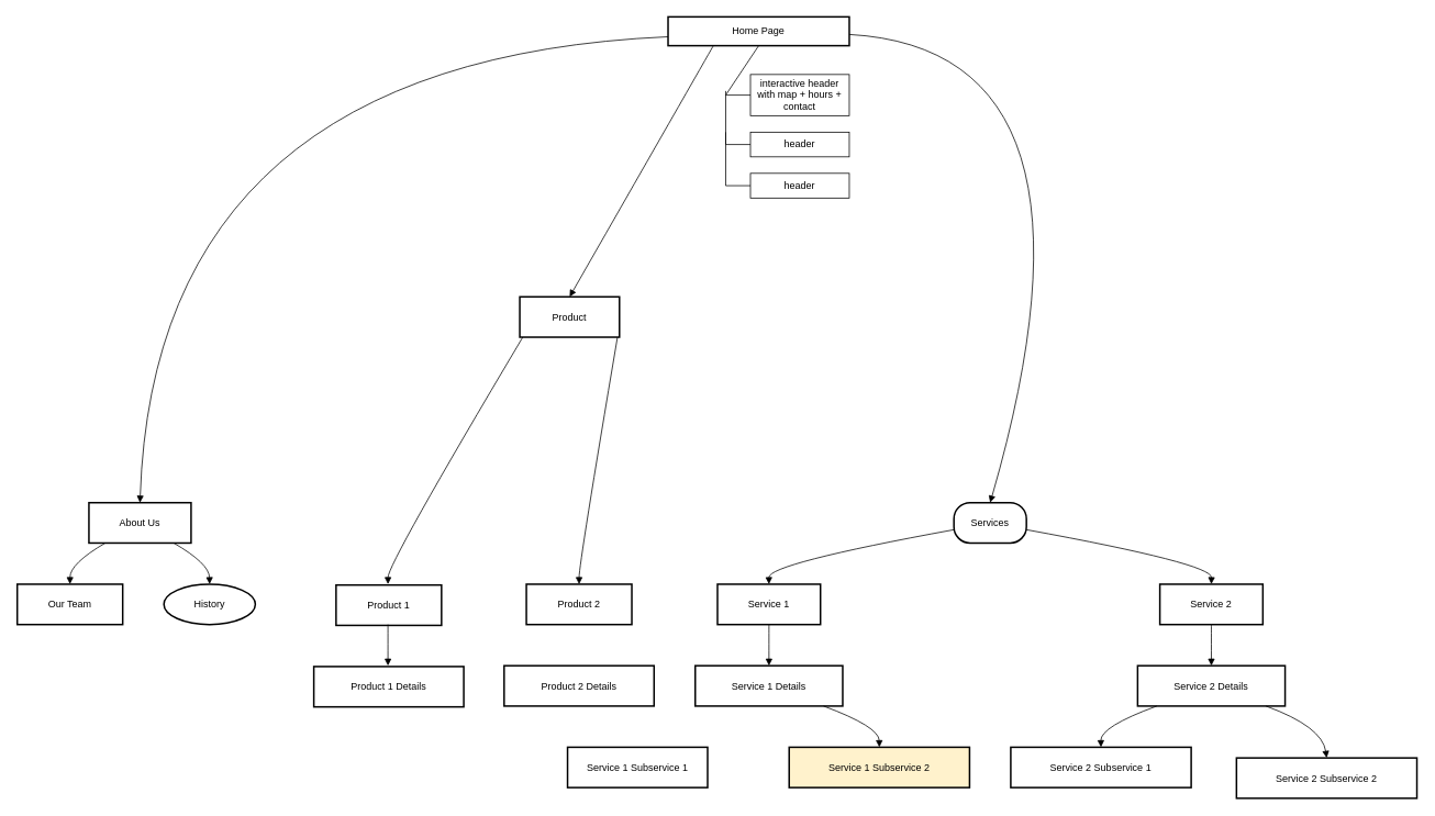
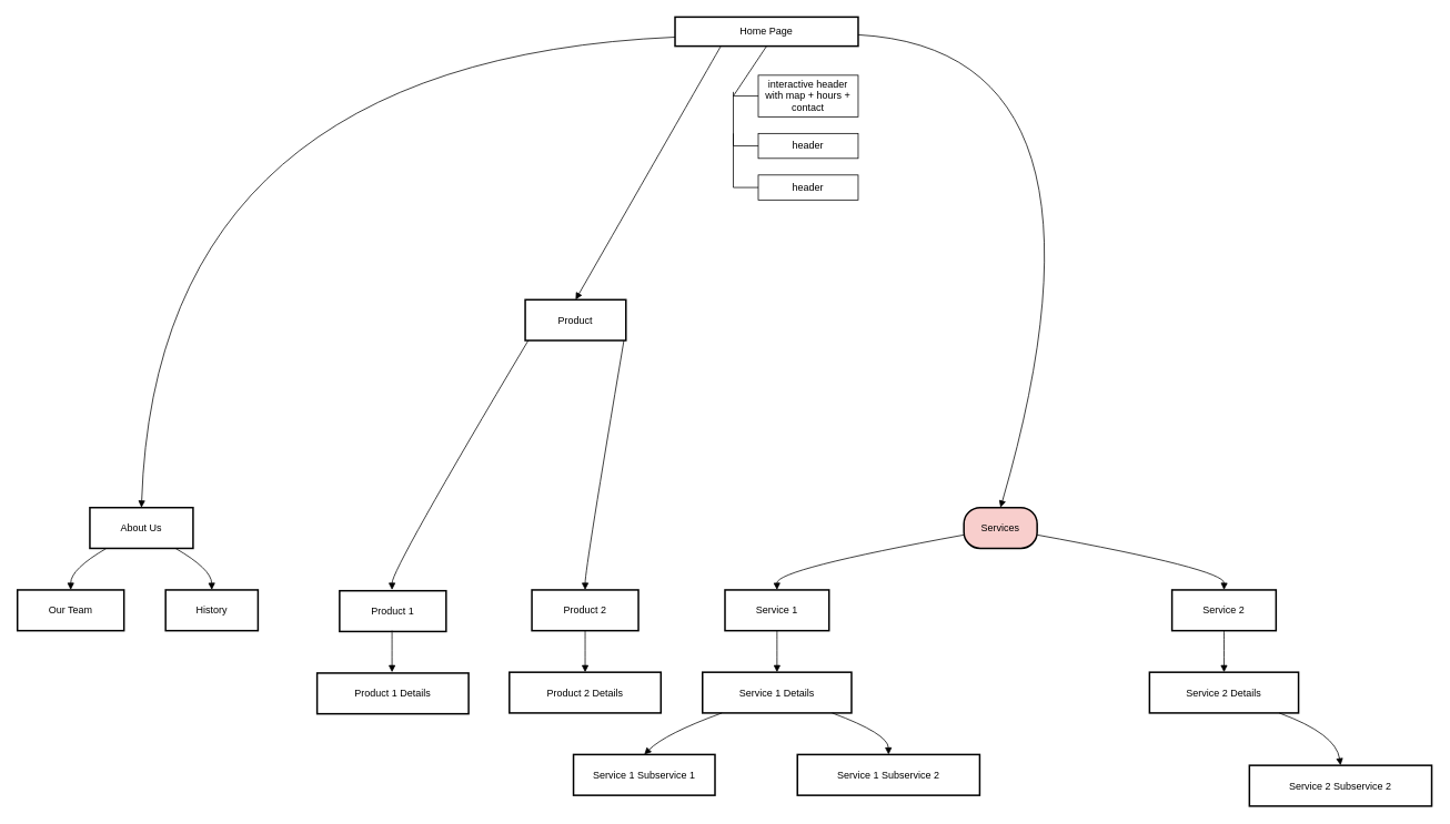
  <mxCell id="0" />
  <mxCell id="1" parent="0" />
  <mxCell id="2" value="Home Page" style="whiteSpace=wrap;strokeWidth=2;" parent="1" vertex="1"><mxGeometry x="810" y="20" width="220" height="35" as="geometry" /></mxCell>
  <mxCell id="3" value="About Us" style="whiteSpace=wrap;strokeWidth=2;" parent="1" vertex="1"><mxGeometry x="107" y="610" width="124" height="49" as="geometry" /></mxCell>
  <mxCell id="4" value="Product" style="whiteSpace=wrap;strokeWidth=2;" parent="1" vertex="1"><mxGeometry x="630" y="360" width="121" height="49" as="geometry" /></mxCell>
- <mxCell id="5" value="Services" style="rounded=1;arcSize=40;strokeWidth=2" parent="1" vertex="1"><mxGeometry x="1157" y="610" width="88" height="49" as="geometry" /></mxCell>
+ <mxCell id="5" value="Services" style="rounded=1;arcSize=40;strokeWidth=2;fillColor=#f8cecc;" parent="1" vertex="1"><mxGeometry x="1157" y="610" width="88" height="49" as="geometry" /></mxCell>
  <mxCell id="6" value="Our Team" style="whiteSpace=wrap;strokeWidth=2;" parent="1" vertex="1"><mxGeometry x="20" y="709" width="128" height="49" as="geometry" /></mxCell>
- <mxCell id="7" value="History" style="ellipse;whiteSpace=wrap;strokeWidth=2;" parent="1" vertex="1"><mxGeometry x="198" y="709" width="111" height="49" as="geometry" /></mxCell>
+ <mxCell id="7" value="History" style="whiteSpace=wrap;strokeWidth=2;" parent="1" vertex="1"><mxGeometry x="198" y="709" width="111" height="49" as="geometry" /></mxCell>
  <mxCell id="8" value="Product 1" style="whiteSpace=wrap;strokeWidth=2;" parent="1" vertex="1"><mxGeometry x="407" y="710" width="128" height="49" as="geometry" /></mxCell>
  <mxCell id="9" value="Product 2" style="whiteSpace=wrap;strokeWidth=2;" parent="1" vertex="1"><mxGeometry x="638" y="709" width="128" height="49" as="geometry" /></mxCell>
  <mxCell id="10" value="Service 1" style="whiteSpace=wrap;strokeWidth=2;" parent="1" vertex="1"><mxGeometry x="870" y="709" width="125" height="49" as="geometry" /></mxCell>
  <mxCell id="11" value="Service 2" style="whiteSpace=wrap;strokeWidth=2;" parent="1" vertex="1"><mxGeometry x="1407" y="709" width="125" height="49" as="geometry" /></mxCell>
  <mxCell id="12" value="Product 1 Details" style="whiteSpace=wrap;strokeWidth=2;" parent="1" vertex="1"><mxGeometry x="380" y="809" width="182" height="49" as="geometry" /></mxCell>
  <mxCell id="13" value="Product 2 Details" style="whiteSpace=wrap;strokeWidth=2;" parent="1" vertex="1"><mxGeometry x="611" y="808" width="182" height="49" as="geometry" /></mxCell>
  <mxCell id="14" value="Service 1 Details" style="whiteSpace=wrap;strokeWidth=2;" parent="1" vertex="1"><mxGeometry x="843" y="808" width="179" height="49" as="geometry" /></mxCell>
  <mxCell id="15" value="Service 2 Details" style="whiteSpace=wrap;strokeWidth=2;" parent="1" vertex="1"><mxGeometry x="1380" y="808" width="179" height="49" as="geometry" /></mxCell>
  <mxCell id="16" value="Service 1 Subservice 1" style="whiteSpace=wrap;strokeWidth=2;" parent="1" vertex="1"><mxGeometry x="688" y="907" width="170" height="49" as="geometry" /></mxCell>
- <mxCell id="17" value="Service 1 Subservice 2" style="whiteSpace=wrap;strokeWidth=2;fillColor=#fff2cc;" parent="1" vertex="1"><mxGeometry x="957" y="907" width="219" height="49" as="geometry" /></mxCell>
- <mxCell id="18" value="Service 2 Subservice 1" style="whiteSpace=wrap;strokeWidth=2;" parent="1" vertex="1"><mxGeometry x="1226" y="907" width="219" height="49" as="geometry" /></mxCell>
+ <mxCell id="17" value="Service 1 Subservice 2" style="whiteSpace=wrap;strokeWidth=2;" parent="1" vertex="1"><mxGeometry x="957" y="907" width="219" height="49" as="geometry" /></mxCell>
  <mxCell id="19" value="Service 2 Subservice 2" style="whiteSpace=wrap;strokeWidth=2;" parent="1" vertex="1"><mxGeometry x="1500" y="920" width="219" height="49" as="geometry" /></mxCell>
  <mxCell id="20" value="" style="curved=1;startArrow=none;endArrow=block;exitX=0;exitY=0.69;entryX=0.5;entryY=0;" parent="1" source="2" target="3" edge="1"><mxGeometry relative="1" as="geometry"><Array as="points"><mxPoint x="187" y="72" /></Array></mxGeometry></mxCell>
  <mxCell id="21" value="" style="curved=1;startArrow=none;endArrow=block;entryX=0.5;entryY=0;exitX=0.25;exitY=1;exitDx=0;exitDy=0;" parent="1" source="2" target="4" edge="1"><mxGeometry relative="1" as="geometry"><Array as="points" /><mxPoint x="800" y="110" as="sourcePoint" /></mxGeometry></mxCell>
  <mxCell id="22" value="" style="curved=1;startArrow=none;endArrow=block;exitX=1;exitY=0.61;entryX=0.5;entryY=0;" parent="1" source="2" target="5" edge="1"><mxGeometry relative="1" as="geometry"><Array as="points"><mxPoint x="1360" y="60" /></Array></mxGeometry></mxCell>
  <mxCell id="23" value="" style="curved=1;startArrow=none;endArrow=block;exitX=0.16;exitY=1;entryX=0.5;entryY=0;" parent="1" source="3" target="6" edge="1"><mxGeometry relative="1" as="geometry"><Array as="points"><mxPoint x="84" y="684" /></Array></mxGeometry></mxCell>
  <mxCell id="24" value="" style="curved=1;startArrow=none;endArrow=block;exitX=0.83;exitY=1;entryX=0.5;entryY=0;" parent="1" source="3" target="7" edge="1"><mxGeometry relative="1" as="geometry"><Array as="points"><mxPoint x="253" y="684" /></Array></mxGeometry></mxCell>
  <mxCell id="25" value="" style="curved=1;startArrow=none;endArrow=block;exitX=0.03;exitY=1;entryX=0.5;entryY=0;" parent="1" source="4" edge="1"><mxGeometry relative="1" as="geometry"><Array as="points"><mxPoint x="470" y="684" /></Array><mxPoint x="470" y="709" as="targetPoint" /></mxGeometry></mxCell>
  <mxCell id="26" value="" style="curved=1;startArrow=none;endArrow=block;exitX=0.98;exitY=1;entryX=0.5;entryY=0;" parent="1" source="4" target="9" edge="1"><mxGeometry relative="1" as="geometry"><Array as="points"><mxPoint x="702" y="684" /></Array></mxGeometry></mxCell>
  <mxCell id="27" value="" style="curved=1;startArrow=none;endArrow=block;exitX=0;exitY=0.67;entryX=0.5;entryY=0;" parent="1" source="5" target="10" edge="1"><mxGeometry relative="1" as="geometry"><Array as="points"><mxPoint x="932" y="684" /></Array></mxGeometry></mxCell>
  <mxCell id="28" value="" style="curved=1;startArrow=none;endArrow=block;exitX=1;exitY=0.67;entryX=0.5;entryY=0;" parent="1" source="5" target="11" edge="1"><mxGeometry relative="1" as="geometry"><Array as="points"><mxPoint x="1470" y="684" /></Array></mxGeometry></mxCell>
  <mxCell id="29" value="" style="curved=1;startArrow=none;endArrow=block;exitX=0.5;exitY=1;entryX=0.5;entryY=0;" parent="1" edge="1"><mxGeometry relative="1" as="geometry"><Array as="points" /><mxPoint x="470" y="758" as="sourcePoint" /><mxPoint x="470" y="808" as="targetPoint" /></mxGeometry></mxCell>
+ <mxCell id="30" value="" style="curved=1;startArrow=none;endArrow=block;exitX=0.5;exitY=1;entryX=0.5;entryY=0;" parent="1" source="9" target="13" edge="1"><mxGeometry relative="1" as="geometry"><Array as="points" /></mxGeometry></mxCell>
  <mxCell id="31" value="" style="curved=1;startArrow=none;endArrow=block;exitX=0.5;exitY=1;entryX=0.5;entryY=0;" parent="1" source="10" target="14" edge="1"><mxGeometry relative="1" as="geometry"><Array as="points" /></mxGeometry></mxCell>
  <mxCell id="32" value="" style="curved=1;startArrow=none;endArrow=block;exitX=0.5;exitY=1;entryX=0.5;entryY=0;" parent="1" source="11" target="15" edge="1"><mxGeometry relative="1" as="geometry"><Array as="points" /></mxGeometry></mxCell>
+ <mxCell id="33" value="" style="curved=1;startArrow=none;endArrow=block;exitX=0.13;exitY=1;entryX=0.5;entryY=0;" parent="1" source="14" target="16" edge="1"><mxGeometry relative="1" as="geometry"><Array as="points"><mxPoint x="798" y="882" /></Array></mxGeometry></mxCell>
  <mxCell id="34" value="" style="curved=1;startArrow=none;endArrow=block;exitX=0.87;exitY=1;entryX=0.5;entryY=0;" parent="1" source="14" target="17" edge="1"><mxGeometry relative="1" as="geometry"><Array as="points"><mxPoint x="1066" y="882" /></Array></mxGeometry></mxCell>
- <mxCell id="35" value="" style="curved=1;startArrow=none;endArrow=block;exitX=0.13;exitY=1;entryX=0.5;entryY=0;" parent="1" source="15" target="18" edge="1"><mxGeometry relative="1" as="geometry"><Array as="points"><mxPoint x="1335" y="882" /></Array></mxGeometry></mxCell>
  <mxCell id="36" value="" style="curved=1;startArrow=none;endArrow=block;exitX=0.87;exitY=1;entryX=0.5;entryY=0;" parent="1" source="15" target="19" edge="1"><mxGeometry relative="1" as="geometry"><Array as="points"><mxPoint x="1604" y="882" /></Array></mxGeometry></mxCell>
  <mxCell id="37" value="" style="group" vertex="1" connectable="0" parent="1"><mxGeometry x="880" y="90" width="150" height="50" as="geometry" /></mxCell>
  <mxCell id="38" value="interactive header with map + hours + contact" style="rounded=0;whiteSpace=wrap;html=1;" vertex="1" parent="37"><mxGeometry x="30" width="120" height="50" as="geometry" /></mxCell>
  <mxCell id="39" value="" style="endArrow=none;html=1;rounded=0;entryX=0;entryY=0.5;entryDx=0;entryDy=0;exitX=0.5;exitY=1;exitDx=0;exitDy=0;" edge="1" parent="37" source="2" target="38"><mxGeometry width="50" height="50" relative="1" as="geometry"><mxPoint x="70" y="233.333" as="sourcePoint" /><mxPoint x="40" y="83.333" as="targetPoint" /><Array as="points"><mxPoint y="25" /></Array></mxGeometry></mxCell>
  <mxCell id="40" value="" style="group" vertex="1" connectable="0" parent="1"><mxGeometry x="880" y="160" width="150" height="30" as="geometry" /></mxCell>
  <mxCell id="41" value="header" style="rounded=0;whiteSpace=wrap;html=1;" vertex="1" parent="40"><mxGeometry x="30" width="120" height="30" as="geometry" /></mxCell>
  <mxCell id="42" value="" style="endArrow=none;html=1;rounded=0;entryX=0;entryY=0.5;entryDx=0;entryDy=0;" edge="1" parent="40" target="41"><mxGeometry width="50" height="50" relative="1" as="geometry"><mxPoint y="-50" as="sourcePoint" /><mxPoint x="40" y="50" as="targetPoint" /><Array as="points"><mxPoint y="15" /></Array></mxGeometry></mxCell>
  <mxCell id="43" value="header" style="rounded=0;whiteSpace=wrap;html=1;" vertex="1" parent="1"><mxGeometry x="910" y="210" width="120" height="30" as="geometry" /></mxCell>
  <mxCell id="44" value="" style="endArrow=none;html=1;rounded=0;entryX=0;entryY=0.5;entryDx=0;entryDy=0;" edge="1" parent="1" target="43"><mxGeometry width="50" height="50" relative="1" as="geometry"><mxPoint x="880" y="160" as="sourcePoint" /><mxPoint x="920" y="260" as="targetPoint" /><Array as="points"><mxPoint x="880" y="225" /></Array></mxGeometry></mxCell>
